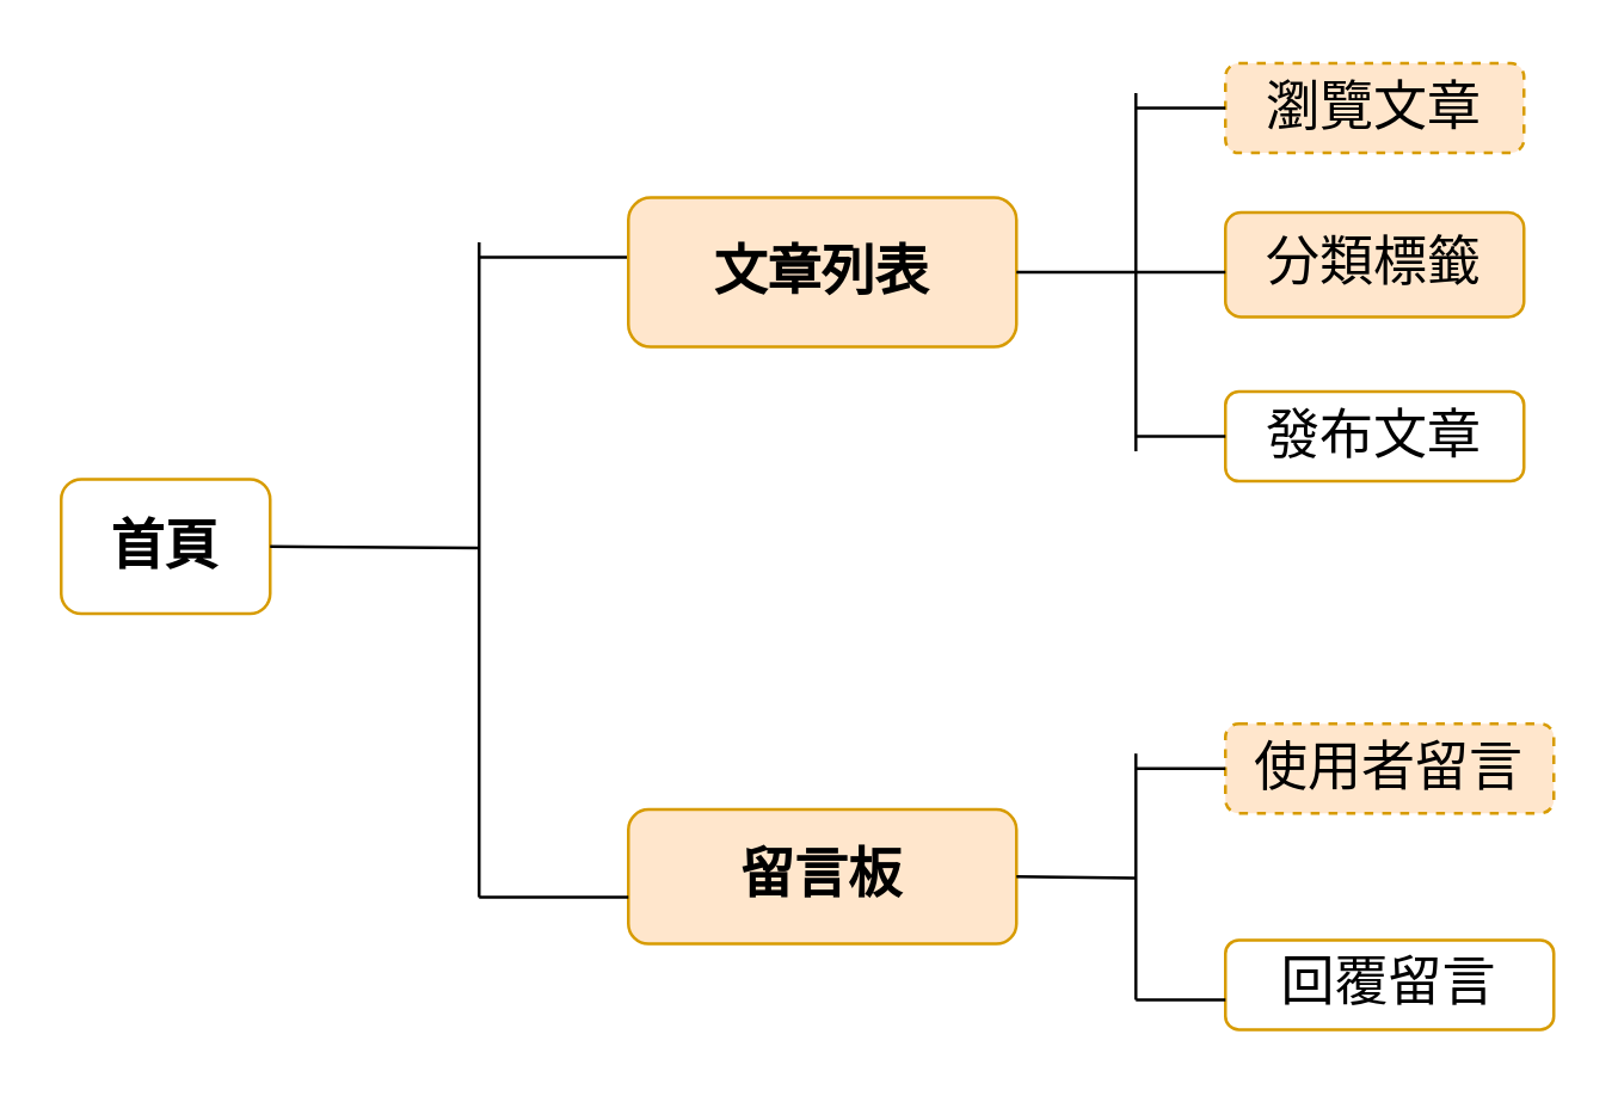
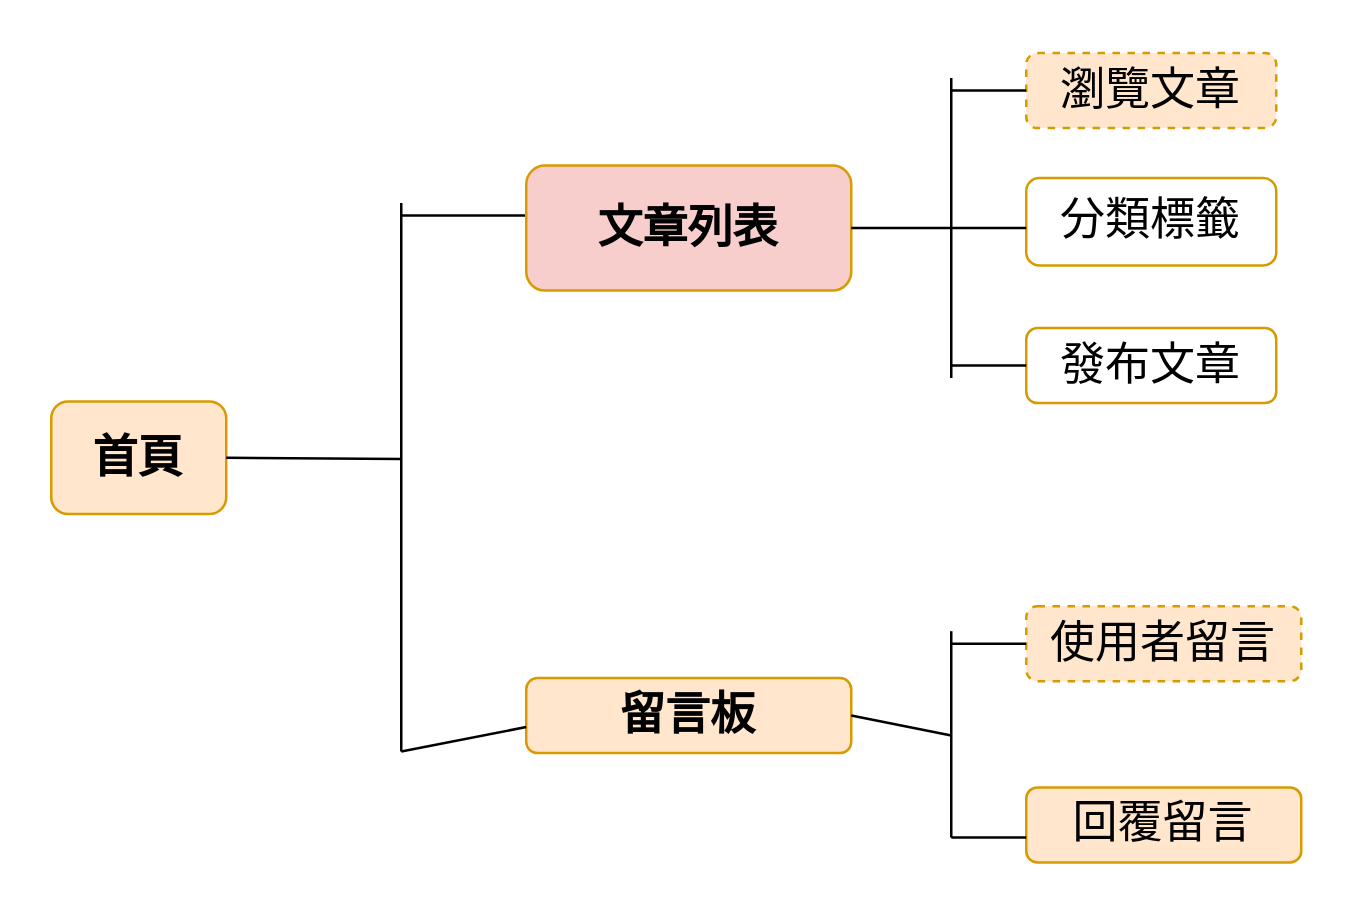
  <mxCell id="0" />
  <mxCell id="1" parent="0" />
- <mxCell id="2" value="&lt;h2&gt;首頁&lt;/h2&gt;" style="rounded=1;whiteSpace=wrap;html=1;rotation=0;fillColor=#ffffff;strokeColor=#d79b00;" parent="1" vertex="1"><mxGeometry x="20" y="160" width="70" height="45" as="geometry" /></mxCell>
+ <mxCell id="2" value="&lt;h2&gt;首頁&lt;/h2&gt;" style="rounded=1;whiteSpace=wrap;html=1;rotation=0;fillColor=#ffe6cc;strokeColor=#d79b00;" parent="1" vertex="1"><mxGeometry x="20" y="160" width="70" height="45" as="geometry" /></mxCell>
  <mxCell id="3" value="" style="endArrow=none;html=1;rounded=0;fontFamily=Comic Sans MS;" parent="1" edge="1"><mxGeometry width="50" height="50" relative="1" as="geometry"><mxPoint x="160" y="80.63" as="sourcePoint" /><mxPoint x="160" y="300" as="targetPoint" /></mxGeometry></mxCell>
  <mxCell id="4" value="" style="endArrow=none;html=1;rounded=0;fontFamily=Comic Sans MS;exitX=1;exitY=0.5;exitDx=0;exitDy=0;" parent="1" source="2" edge="1"><mxGeometry width="50" height="50" relative="1" as="geometry"><mxPoint x="360" y="-30" as="sourcePoint" /><mxPoint x="160" y="183" as="targetPoint" /></mxGeometry></mxCell>
  <mxCell id="5" value="" style="endArrow=none;html=1;rounded=0;fontFamily=Comic Sans MS;" parent="1" edge="1"><mxGeometry width="50" height="50" relative="1" as="geometry"><mxPoint x="160" y="85.63" as="sourcePoint" /><mxPoint x="210" y="85.63" as="targetPoint" /></mxGeometry></mxCell>
- <mxCell id="6" value="&lt;h2&gt;&lt;b&gt;&lt;font style=&quot;font-size: 18px&quot;&gt;文章列表&lt;/font&gt;&lt;/b&gt;&lt;/h2&gt;" style="rounded=1;whiteSpace=wrap;html=1;fontFamily=Comic Sans MS;fillColor=#ffe6cc;strokeColor=#d79b00;" parent="1" vertex="1"><mxGeometry x="210" y="65.63" width="130" height="50" as="geometry" /></mxCell>
- <mxCell id="7" value="&lt;b&gt;&lt;font style=&quot;font-size: 18px&quot;&gt;留言板&lt;/font&gt;&lt;/b&gt;" style="rounded=1;whiteSpace=wrap;html=1;fontFamily=Comic Sans MS;fillColor=#ffe6cc;strokeColor=#d79b00;" parent="1" vertex="1"><mxGeometry x="210" y="270.63" width="130" height="45" as="geometry" /></mxCell>
+ <mxCell id="6" value="&lt;h2&gt;&lt;b&gt;&lt;font style=&quot;font-size: 18px&quot;&gt;文章列表&lt;/font&gt;&lt;/b&gt;&lt;/h2&gt;" style="rounded=1;whiteSpace=wrap;html=1;fontFamily=Comic Sans MS;fillColor=#f8cecc;strokeColor=#d79b00;" parent="1" vertex="1"><mxGeometry x="210" y="65.63" width="130" height="50" as="geometry" /></mxCell>
+ <mxCell id="7" value="&lt;b&gt;&lt;font style=&quot;font-size: 18px&quot;&gt;留言板&lt;/font&gt;&lt;/b&gt;" style="rounded=1;whiteSpace=wrap;html=1;fontFamily=Comic Sans MS;fillColor=#ffe6cc;strokeColor=#d79b00;" parent="1" vertex="1"><mxGeometry x="210" y="270.63" width="130" height="30" as="geometry" /></mxCell>
  <mxCell id="8" value="" style="endArrow=none;html=1;rounded=0;fontFamily=Comic Sans MS;fontSize=18;exitX=1;exitY=0.5;exitDx=0;exitDy=0;" parent="1" source="6" edge="1"><mxGeometry width="50" height="50" relative="1" as="geometry"><mxPoint x="370" y="265.63" as="sourcePoint" /><mxPoint x="380" y="90.63" as="targetPoint" /></mxGeometry></mxCell>
  <mxCell id="9" value="" style="endArrow=none;html=1;rounded=0;fontFamily=Comic Sans MS;fontSize=18;exitX=1;exitY=0.5;exitDx=0;exitDy=0;" parent="1" source="7" edge="1"><mxGeometry width="50" height="50" relative="1" as="geometry"><mxPoint x="370" y="250.63" as="sourcePoint" /><mxPoint x="380" y="293.63" as="targetPoint" /></mxGeometry></mxCell>
  <mxCell id="10" value="瀏覽文章" style="rounded=1;whiteSpace=wrap;html=1;fontFamily=Comic Sans MS;fontSize=18;fillColor=#ffe6cc;strokeColor=#d79b00;dashed=1;" parent="1" vertex="1"><mxGeometry x="410" y="20.63" width="100" height="30" as="geometry" /></mxCell>
- <mxCell id="11" value="分類標籤" style="rounded=1;whiteSpace=wrap;html=1;fontFamily=Comic Sans MS;fontSize=18;fillColor=#ffe6cc;strokeColor=#d79b00;" parent="1" vertex="1"><mxGeometry x="410" y="70.63" width="100" height="35" as="geometry" /></mxCell>
+ <mxCell id="11" value="分類標籤" style="rounded=1;whiteSpace=wrap;html=1;fontFamily=Comic Sans MS;fontSize=18;fillColor=#ffffff;strokeColor=#d79b00;" parent="1" vertex="1"><mxGeometry x="410" y="70.63" width="100" height="35" as="geometry" /></mxCell>
  <mxCell id="12" value="&lt;font style=&quot;font-size: 18px&quot;&gt;發布文章&lt;/font&gt;" style="rounded=1;whiteSpace=wrap;html=1;fontFamily=Comic Sans MS;fontSize=18;fillColor=#ffffff;strokeColor=#d79b00;" parent="1" vertex="1"><mxGeometry x="410" y="130.63" width="100" height="30" as="geometry" /></mxCell>
  <mxCell id="13" value="" style="endArrow=none;html=1;rounded=0;fontFamily=Comic Sans MS;fontSize=18;" parent="1" edge="1"><mxGeometry width="50" height="50" relative="1" as="geometry"><mxPoint x="380" y="150.63" as="sourcePoint" /><mxPoint x="380" y="30.63" as="targetPoint" /></mxGeometry></mxCell>
  <mxCell id="14" value="" style="endArrow=none;html=1;rounded=0;fontFamily=Comic Sans MS;fontSize=18;entryX=0;entryY=0.5;entryDx=0;entryDy=0;" parent="1" target="12" edge="1"><mxGeometry width="50" height="50" relative="1" as="geometry"><mxPoint x="380" y="145.63" as="sourcePoint" /><mxPoint x="420" y="240.63" as="targetPoint" /></mxGeometry></mxCell>
  <mxCell id="15" value="" style="endArrow=none;html=1;rounded=0;fontFamily=Comic Sans MS;fontSize=18;" parent="1" edge="1"><mxGeometry width="50" height="50" relative="1" as="geometry"><mxPoint x="380" y="90.63" as="sourcePoint" /><mxPoint x="410" y="90.63" as="targetPoint" /></mxGeometry></mxCell>
  <mxCell id="16" value="" style="endArrow=none;html=1;rounded=0;fontFamily=Comic Sans MS;fontSize=18;entryX=0;entryY=0.5;entryDx=0;entryDy=0;" parent="1" target="10" edge="1"><mxGeometry width="50" height="50" relative="1" as="geometry"><mxPoint x="380" y="35.63" as="sourcePoint" /><mxPoint x="420" y="240.63" as="targetPoint" /></mxGeometry></mxCell>
  <mxCell id="17" value="使用者留言" style="rounded=1;whiteSpace=wrap;html=1;fontFamily=Comic Sans MS;fontSize=18;fillColor=#ffe6cc;strokeColor=#d79b00;dashed=1;" parent="1" vertex="1"><mxGeometry x="410" y="241.88" width="110" height="30" as="geometry" /></mxCell>
- <mxCell id="18" value="回覆留言" style="rounded=1;whiteSpace=wrap;html=1;fontFamily=Comic Sans MS;fontSize=18;fillColor=#ffffff;strokeColor=#d79b00;" parent="1" vertex="1"><mxGeometry x="410" y="314.38" width="110" height="30" as="geometry" /></mxCell>
+ <mxCell id="18" value="回覆留言" style="rounded=1;whiteSpace=wrap;html=1;fontFamily=Comic Sans MS;fontSize=18;fillColor=#ffe6cc;strokeColor=#d79b00;" parent="1" vertex="1"><mxGeometry x="410" y="314.38" width="110" height="30" as="geometry" /></mxCell>
  <mxCell id="19" value="" style="endArrow=none;html=1;rounded=0;fontFamily=Comic Sans MS;fontSize=18;" parent="1" edge="1"><mxGeometry width="50" height="50" relative="1" as="geometry"><mxPoint x="380" y="334.38" as="sourcePoint" /><mxPoint x="380" y="251.88" as="targetPoint" /></mxGeometry></mxCell>
  <mxCell id="20" value="" style="endArrow=none;html=1;rounded=0;fontFamily=Comic Sans MS;fontSize=18;" parent="1" edge="1"><mxGeometry width="50" height="50" relative="1" as="geometry"><mxPoint x="380" y="334.38" as="sourcePoint" /><mxPoint x="410" y="334.38" as="targetPoint" /><Array as="points" /></mxGeometry></mxCell>
  <mxCell id="21" value="" style="endArrow=none;html=1;rounded=0;fontFamily=Comic Sans MS;fontSize=18;entryX=0;entryY=0.5;entryDx=0;entryDy=0;" parent="1" target="17" edge="1"><mxGeometry width="50" height="50" relative="1" as="geometry"><mxPoint x="380" y="256.88" as="sourcePoint" /><mxPoint x="420" y="461.88" as="targetPoint" /></mxGeometry></mxCell>
  <mxCell id="22" value="" style="endArrow=none;html=1;rounded=0;entryX=0;entryY=0.653;entryDx=0;entryDy=0;entryPerimeter=0;" edge="1" parent="1" target="7"><mxGeometry width="50" height="50" relative="1" as="geometry"><mxPoint x="160" y="300" as="sourcePoint" /><mxPoint x="410" y="220" as="targetPoint" /></mxGeometry></mxCell>
